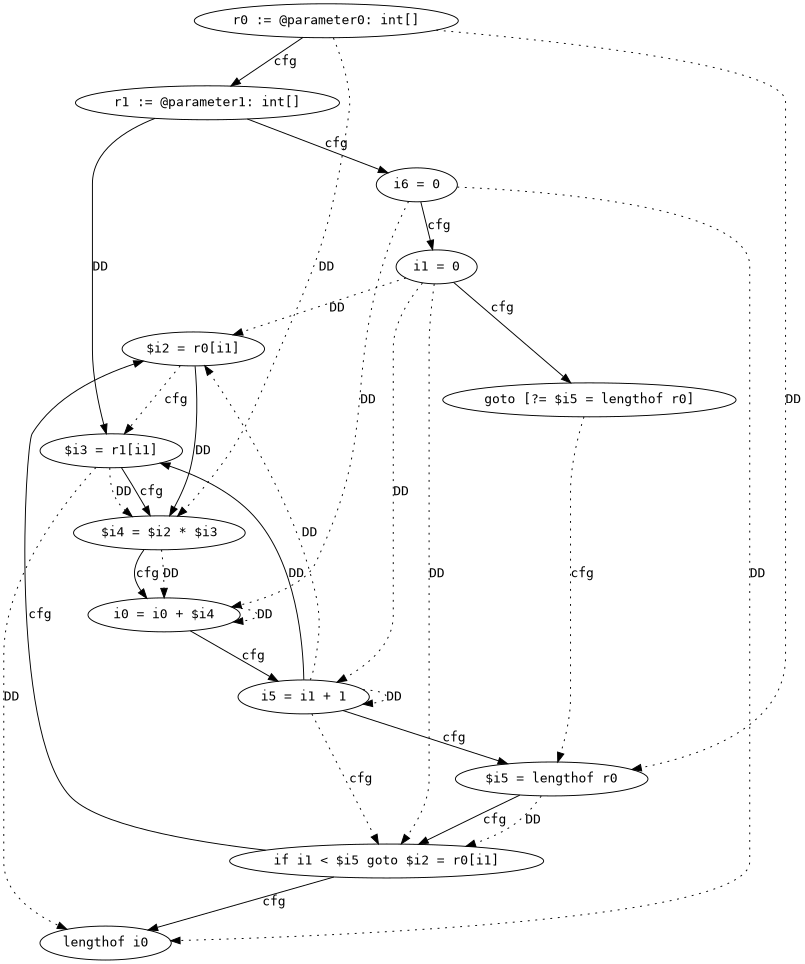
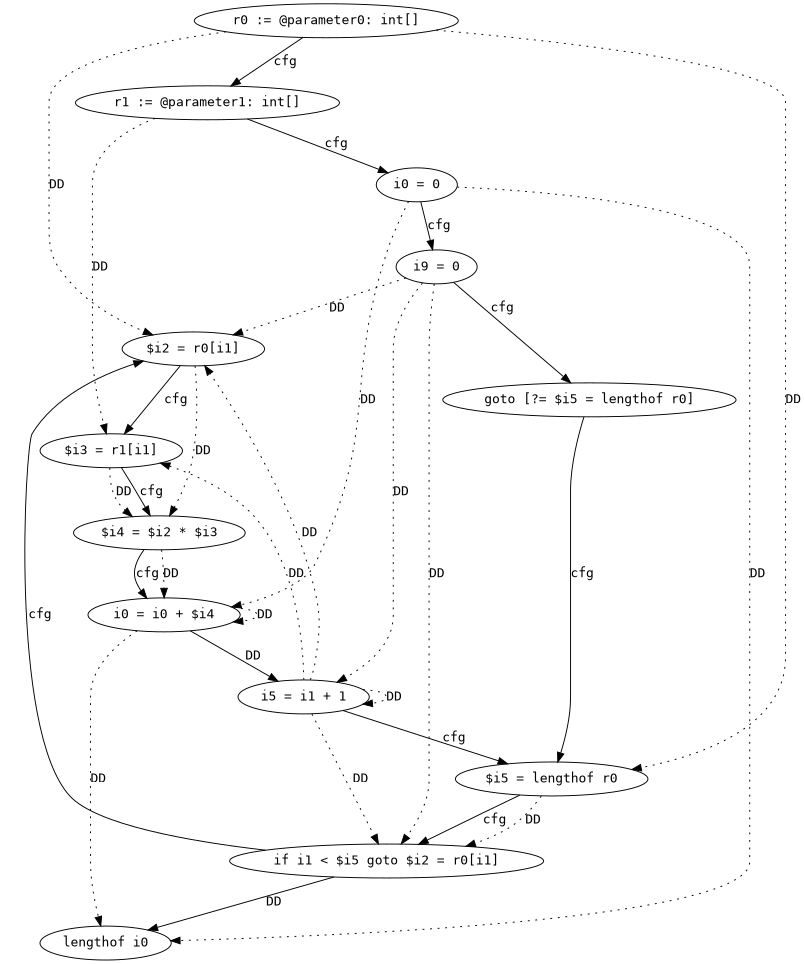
  digraph {
    fontname="DejaVu Sans Mono"
    node [fontname="DejaVu Sans Mono"]
    edge [fontname="DejaVu Sans Mono" style=dotted]
    n1 [label="r0 := @parameter0: int[]"]
    n2 [label="r1 := @parameter1: int[]"]
    n3 [label="$i2 = r0[i1]"]
    n4 [label="$i5 = lengthof r0"]
-   n5 [label="i6 = 0"]
+   n5 [label="i0 = 0"]
    n6 [label="$i3 = r1[i1]"]
    n7 [label="$i4 = $i2 * $i3"]
    n8 [label="if i1 < $i5 goto $i2 = r0[i1]"]
-   n9 [label="i1 = 0"]
+   n9 [label="i9 = 0"]
    n10 [label="i0 = i0 + $i4"]
    n11 [label="lengthof i0"]
    n12 [label="goto [?= $i5 = lengthof r0]"]
    n13 [label="i5 = i1 + 1"]
    n1 -> n2 [label=cfg style=""]
-   n1 -> n7 [label=DD]
+   n1 -> n3 [label=DD]
    n1 -> n4 [label=DD]
    n2 -> n5 [label=cfg style=""]
-   n2 -> n6 [label=DD style=solid]
-   n3 -> n6 [label=cfg]
-   n3 -> n7 [label=DD style=solid]
+   n2 -> n6 [label=DD]
+   n3 -> n6 [label=cfg style=""]
+   n3 -> n7 [label=DD]
    n4 -> n8 [label=DD]
    n4 -> n8 [label=cfg style=""]
    n5 -> n9 [label=cfg style=""]
    n5 -> n10 [label=DD]
    n5 -> n11 [label=DD]
    n6 -> n7 [label=DD]
    n6 -> n7 [label=cfg style=""]
    n7 -> n10 [label=DD]
    n7 -> n10 [label=cfg style=""]
    n8 -> n3 [label=cfg style=""]
-   n8 -> n11 [label=cfg style=""]
+   n8 -> n11 [label=DD style=""]
    n9 -> n3 [label=DD]
    n9 -> n8 [label=DD]
    n9 -> n12 [label=cfg style=""]
    n9 -> n13 [label=DD]
    n10 -> n10 [label=DD]
-   n6 -> n11 [label=DD]
-   n10 -> n13 [label=cfg style=""]
-   n12 -> n4 [label=cfg]
+   n10 -> n11 [label=DD]
+   n10 -> n13 [label=DD style=""]
+   n12 -> n4 [label=cfg style=""]
    n13 -> n3 [label=DD]
    n13 -> n4 [label=cfg style=""]
-   n13 -> n6 [label=DD style=solid]
-   n13 -> n8 [label=cfg]
+   n13 -> n6 [label=DD]
+   n13 -> n8 [label=DD]
    n13 -> n13 [label=DD]
  }
